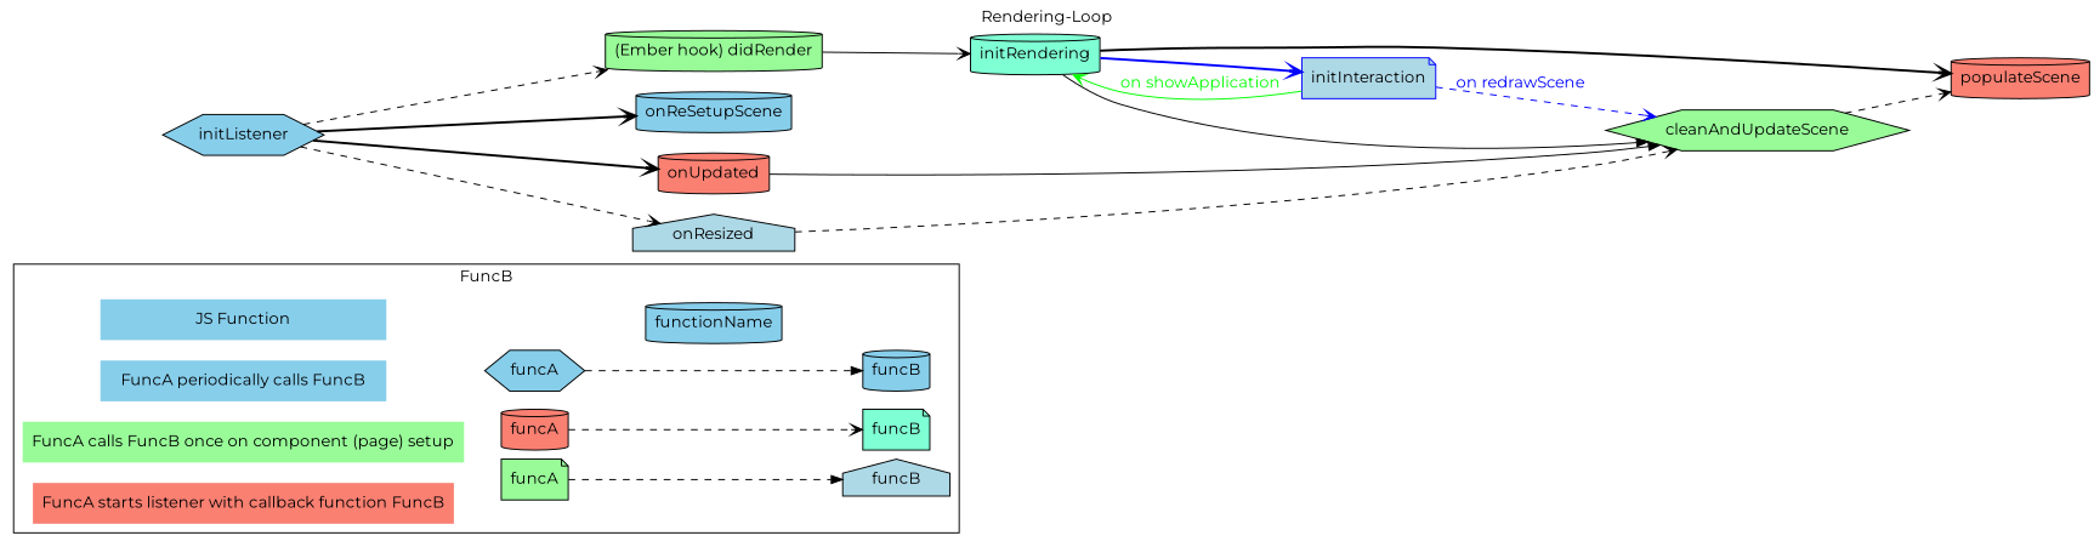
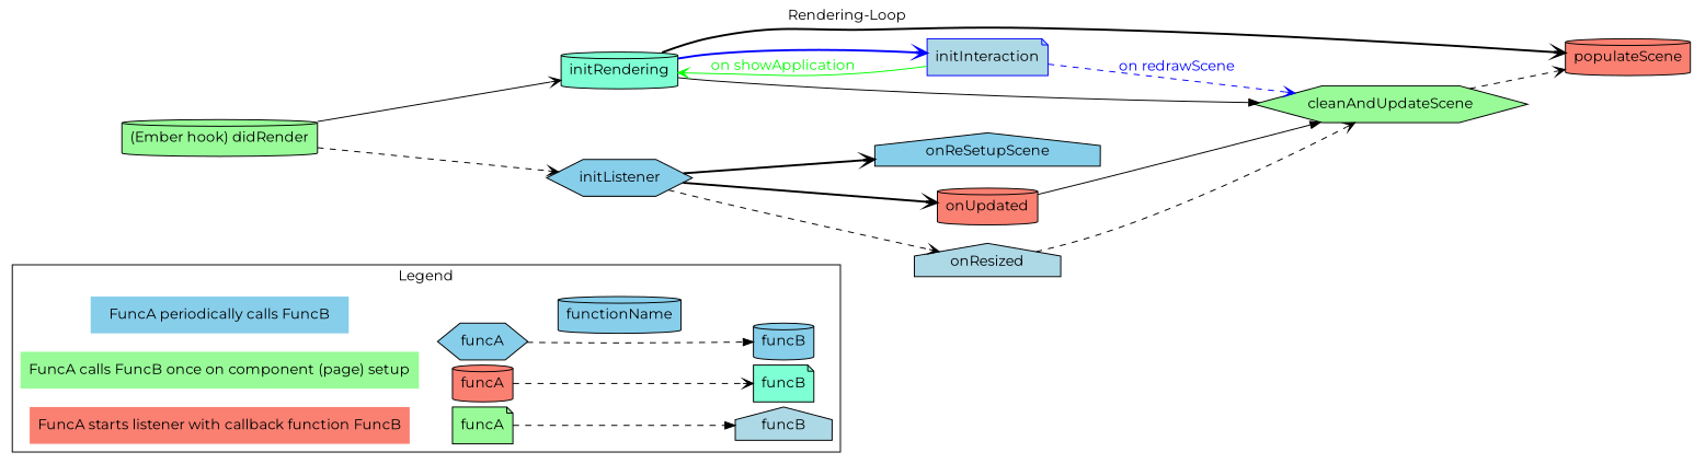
  digraph {
    fontname=Montserrat
    label="Rendering-Loop"
    labelloc=t
    rankdir=LR
    node [fillcolor=skyblue fontname=Montserrat labeljust=l shape=cylinder style=filled]
    edge [arrowhead=vee fontname=Montserrat style=dashed]
-   n1 [label="JS Function" shape=plaintext style="solid,filled" width=3.5]
    n2 [label="FuncA periodically calls FuncB" shape=plaintext style="solid,filled" width=3.5]
    n3 [fillcolor=palegreen label="FuncA calls FuncB once on component (page) setup" shape=plaintext style="solid,filled" width=3.5]
    n4 [fillcolor=salmon label="FuncA starts listener with callback function FuncB" shape=plaintext style="solid,filled" width=3.5]
    n5 [label=functionName]
    n6 [label=funcA shape=hexagon]
    n7 [label=funcB]
    n8 [fillcolor=salmon label=funcA]
    n9 [fillcolor=aquamarine label=funcB shape=note]
    n10 [fillcolor=palegreen label=funcA shape=note]
    n11 [fillcolor=lightblue label=funcB shape=house]
    n12 [fillcolor=palegreen label="(Ember hook) didRender"]
    n13 [fillcolor=aquamarine label=initRendering]
    n14 [label=initListener shape=hexagon]
    n15 [fillcolor=salmon label=populateScene]
    n16 [color=blue fillcolor=lightblue label=initInteraction shape=note]
    n17 [fillcolor=palegreen label=cleanAndUpdateScene shape=hexagon]
-   n18 [label=onReSetupScene]
+   n18 [label=onReSetupScene shape=house]
    n19 [fillcolor=salmon label=onUpdated]
    n20 [fillcolor=lightblue label=onResized shape=house]
    subgraph cluster_1 {
-     label=FuncB
+     label=Legend
      n5
      n6
      n7
      n8
      n9
      n10
      n11
      subgraph sub_2 {
        label=Legend
        rank=source
-       n1
        n2
        n3
        n4
      }
    }
    n6 -> n7 [arrowhead=normal]
    n8 -> n9
    n10 -> n11 [arrowhead=normal]
    n12 -> n13 [style=solid]
-   n14 -> n12
+   n12 -> n14
    n13 -> n15 [style=bold]
    n13 -> n16 [color=blue style=bold]
    n13 -> n17 [arrowhead=normal style=solid]
    n14 -> n18 [style=bold]
    n14 -> n19 [style=bold]
    n14 -> n20
    n16 -> n13 [color=green fontcolor=green label="on showApplication" style=solid]
    n16 -> n17 [color=blue fontcolor=blue label="on redrawScene"]
    n17 -> n15
    n19 -> n17 [arrowhead=normal style=solid]
    n20 -> n17
  }
